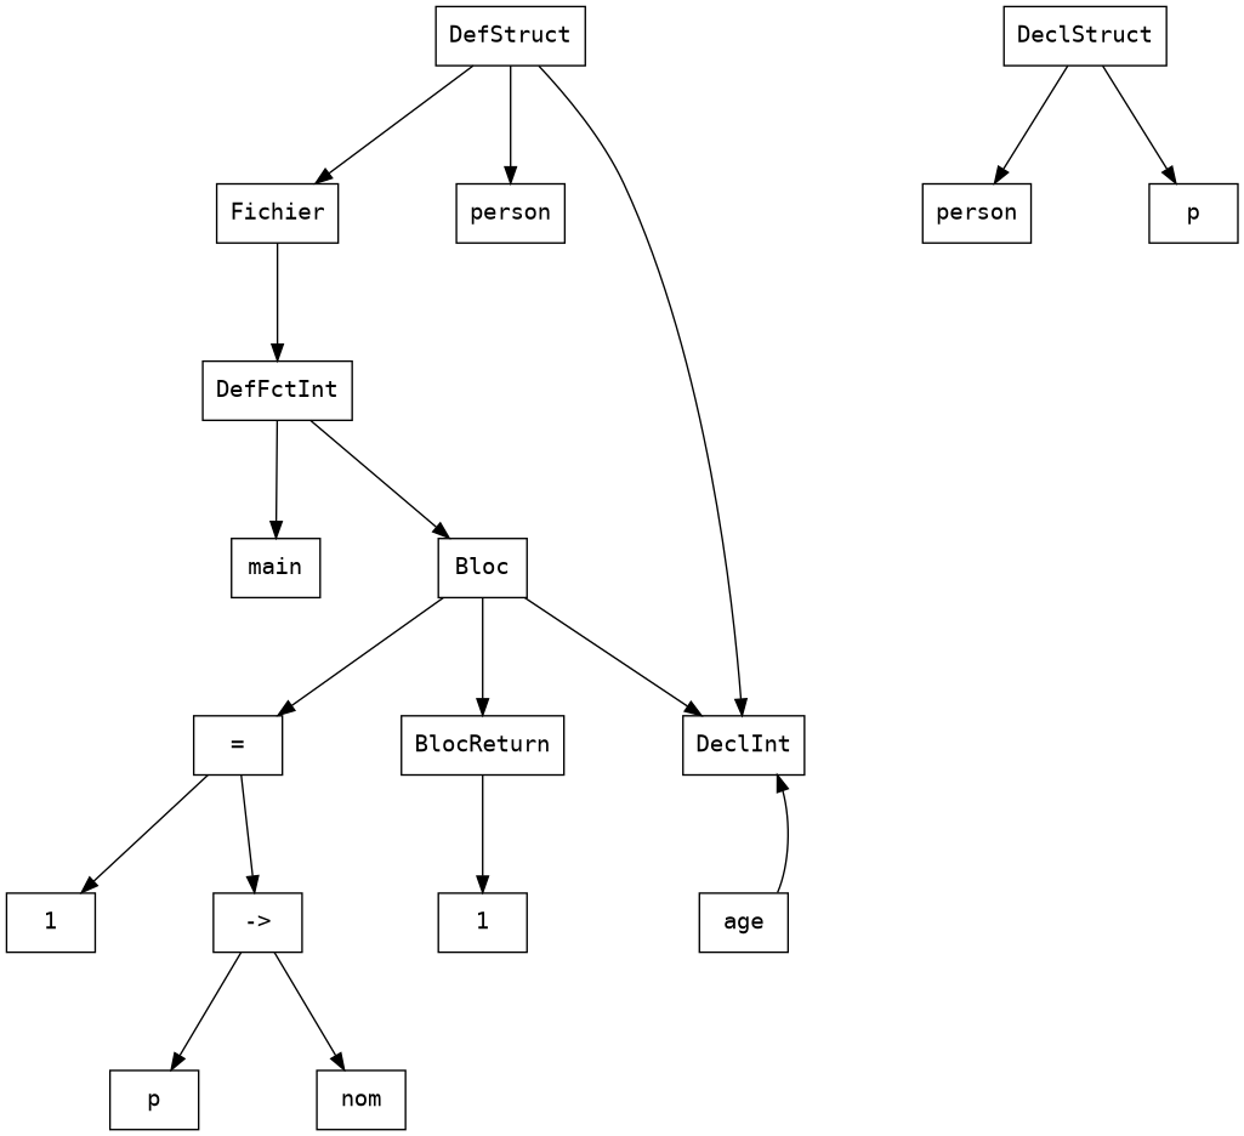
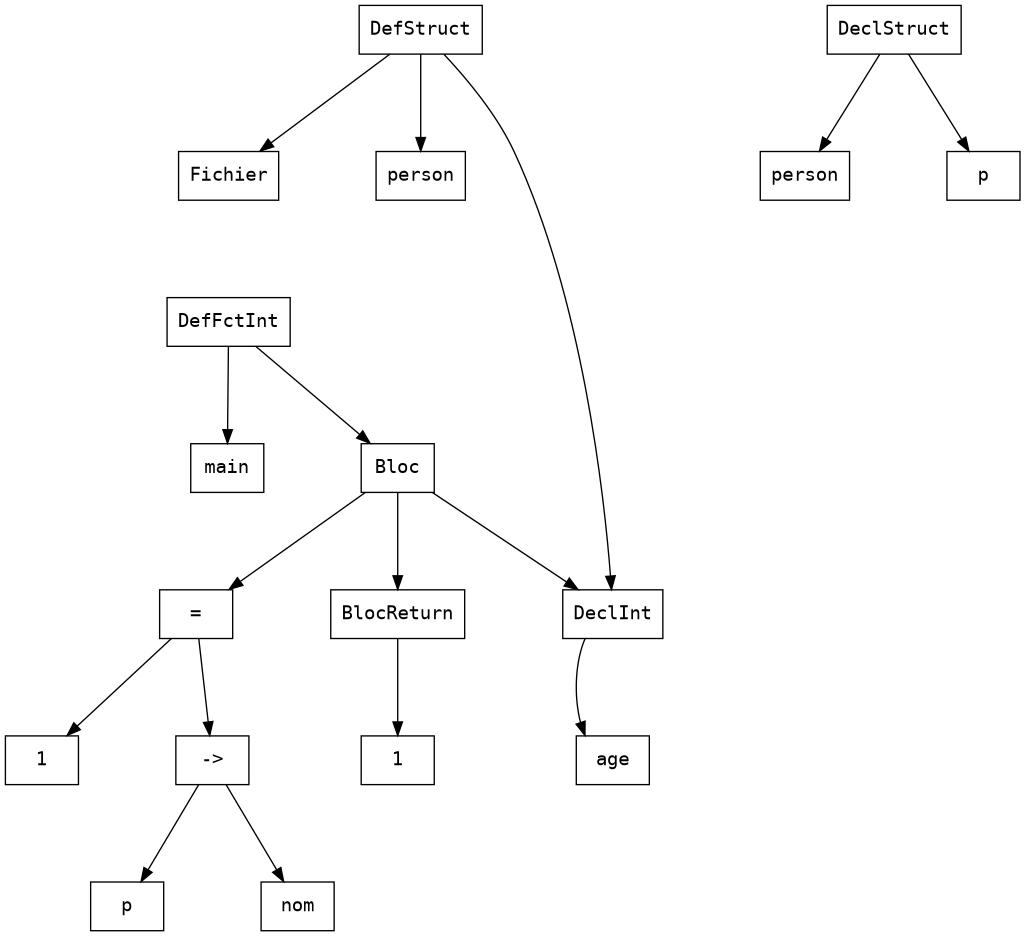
  digraph {
    fontname="DejaVu Sans Mono"
    nodesep=1
    ranksep=1
    node [fontname="DejaVu Sans Mono" shape=box]
    edge [fontname="DejaVu Sans Mono"]
    n1 [label=Fichier]
    n2 [label=DefFctInt]
    n3 [label=DefStruct]
    n4 [label=person]
    n5 [label=DeclInt]
    n6 [label=main]
    n7 [label=Bloc]
    n8 [label=age]
    n9 [label="="]
    n10 [label=BlocReturn]
    n11 [label=DeclStruct]
    n12 [label=person]
    n13 [label=p]
    n14 [label="->"]
    n15 [label=1]
    n16 [label=1]
    n17 [label=p]
    n18 [label=nom]
-   n1 -> n2
    n2 -> n6
    n2 -> n7
    n3 -> n1
    n3 -> n4
    n3 -> n5
-   n8 -> n5
+   n5 -> n8
    n7 -> n5
    n7 -> n9
    n7 -> n10
    n9 -> n14
    n9 -> n15
    n10 -> n16
    n11 -> n12
    n11 -> n13
    n14 -> n17
    n14 -> n18
  }
